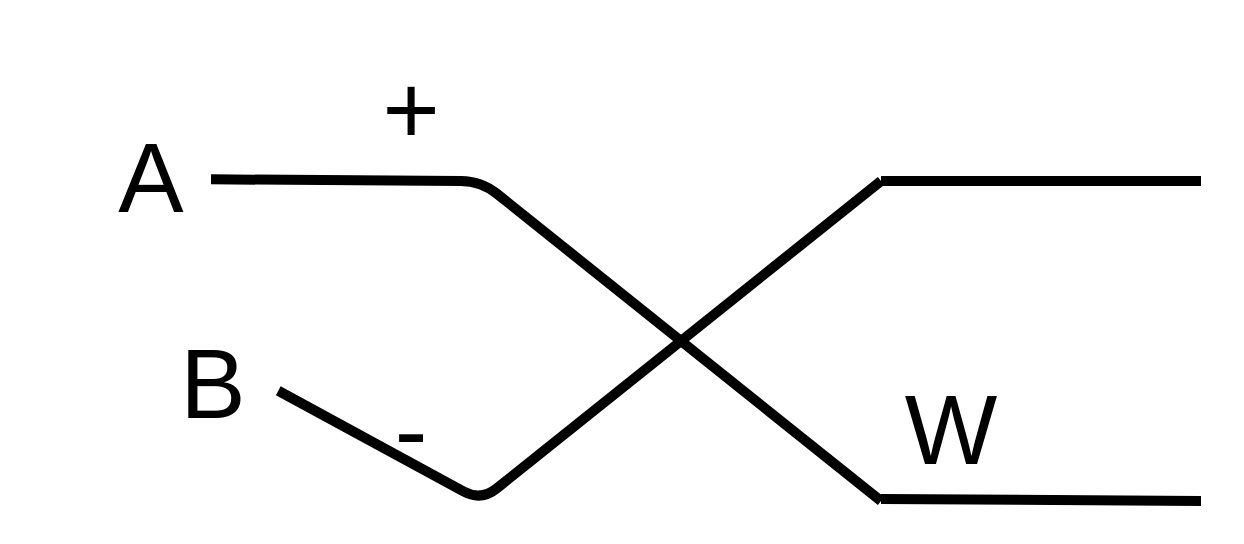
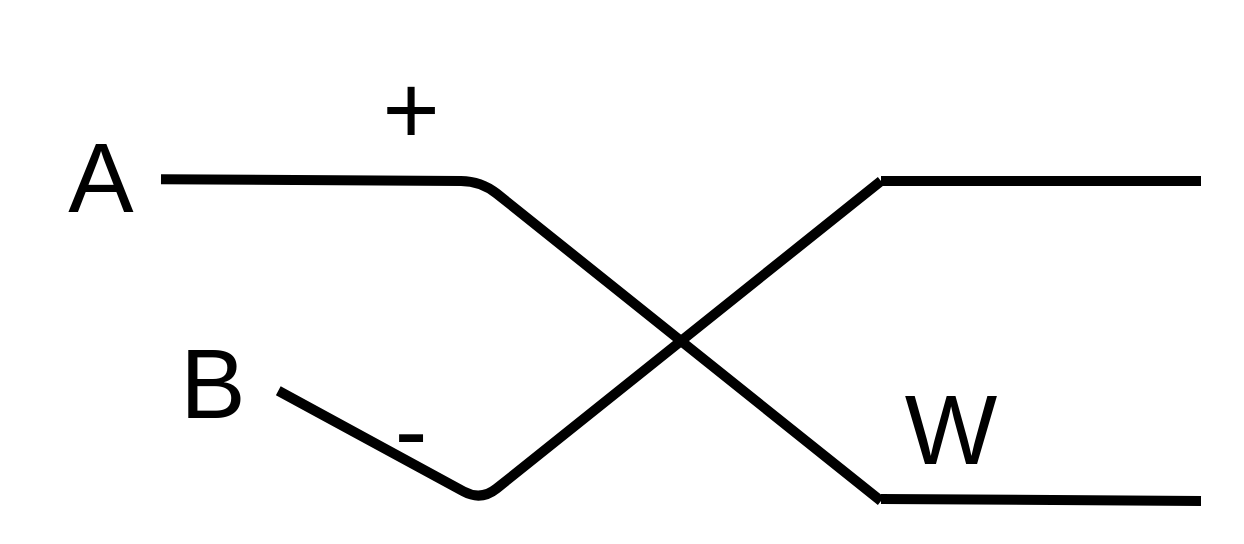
  <mxCell id="0" />
  <mxCell id="1" parent="0" />
  <mxCell id="2" value="" style="endArrow=none;html=1;strokeWidth=5;fontSize=49;" edge="1" parent="1" source="7"><mxGeometry width="50" height="50" relative="1" as="geometry"><mxPoint x="80" y="90" as="sourcePoint" /><mxPoint x="440" y="250" as="targetPoint" /><Array as="points"><mxPoint x="240" y="90" /></Array></mxGeometry></mxCell>
  <mxCell id="3" value="" style="endArrow=none;html=1;strokeWidth=5;fontSize=49;exitX=1.044;exitY=0.541;exitDx=0;exitDy=0;exitPerimeter=0;" edge="1" parent="1" source="8"><mxGeometry width="50" height="50" relative="1" as="geometry"><mxPoint x="80" y="250" as="sourcePoint" /><mxPoint x="440" y="90" as="targetPoint" /><Array as="points"><mxPoint x="240" y="250" /></Array></mxGeometry></mxCell>
  <mxCell id="4" value="" style="endArrow=none;html=1;strokeWidth=5;fontSize=49;" edge="1" parent="1"><mxGeometry width="50" height="50" relative="1" as="geometry"><mxPoint x="440" y="90" as="sourcePoint" /><mxPoint x="600" y="90" as="targetPoint" /></mxGeometry></mxCell>
  <mxCell id="5" value="" style="endArrow=none;html=1;strokeWidth=5;fontSize=49;" edge="1" parent="1"><mxGeometry width="50" height="50" relative="1" as="geometry"><mxPoint x="440" y="249" as="sourcePoint" /><mxPoint x="600" y="250" as="targetPoint" /></mxGeometry></mxCell>
  <mxCell id="6" value="W" style="text;html=1;align=center;verticalAlign=middle;resizable=0;points=[];autosize=1;strokeColor=none;fillColor=none;strokeWidth=5;fontSize=49;" vertex="1" parent="1"><mxGeometry x="440" y="180" width="70" height="70" as="geometry" /></mxCell>
- <mxCell id="7" value="A" style="text;html=1;align=center;verticalAlign=middle;resizable=0;points=[];autosize=1;strokeColor=none;fillColor=none;strokeWidth=5;fontSize=49;" vertex="1" parent="1"><mxGeometry x="45" y="54" width="60" height="70" as="geometry" /></mxCell>
+ <mxCell id="7" value="A" style="text;html=1;align=center;verticalAlign=middle;resizable=0;points=[];autosize=1;strokeColor=none;fillColor=none;strokeWidth=5;fontSize=49;" vertex="1" parent="1"><mxGeometry x="20" y="54" width="60" height="70" as="geometry" /></mxCell>
  <mxCell id="8" value="B" style="text;html=1;align=center;verticalAlign=middle;resizable=0;points=[];autosize=1;strokeColor=none;fillColor=none;strokeWidth=5;fontSize=49;" vertex="1" parent="1"><mxGeometry x="76" y="157" width="60" height="70" as="geometry" /></mxCell>
  <mxCell id="9" value="+" style="text;html=1;align=center;verticalAlign=middle;resizable=0;points=[];autosize=1;strokeColor=none;fillColor=none;fontSize=49;strokeWidth=5;" vertex="1" parent="1"><mxGeometry x="180" y="20" width="50" height="70" as="geometry" /></mxCell>
  <mxCell id="10" value="-" style="text;html=1;align=center;verticalAlign=middle;resizable=0;points=[];autosize=1;strokeColor=none;fillColor=none;fontSize=49;strokeWidth=5;" vertex="1" parent="1"><mxGeometry x="185" y="180" width="40" height="70" as="geometry" /></mxCell>
